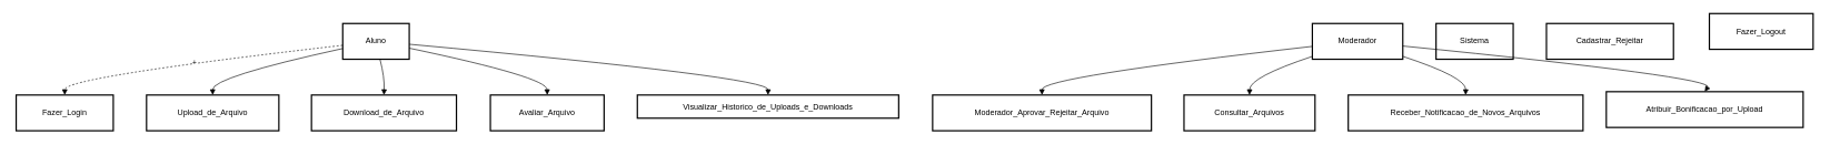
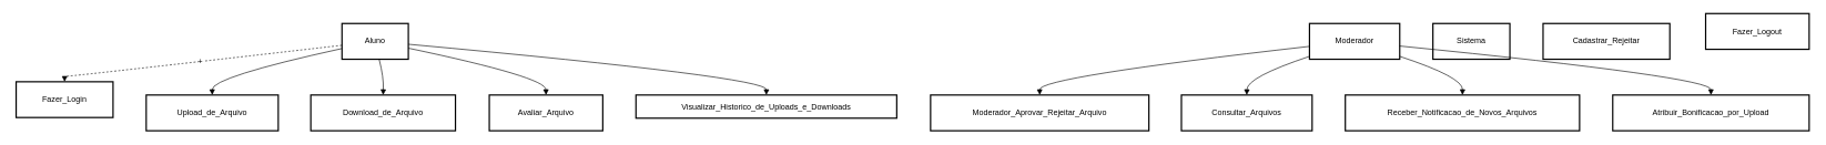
  <mxCell id="0" />
  <mxCell id="1" parent="0" />
  <mxCell id="2" value="Aluno" style="whiteSpace=wrap;strokeWidth=2;" vertex="1" parent="1"><mxGeometry x="511" y="35" width="100" height="54" as="geometry" /></mxCell>
  <mxCell id="3" value="Moderador" style="whiteSpace=wrap;strokeWidth=2;" vertex="1" parent="1"><mxGeometry x="1969" y="35" width="136" height="54" as="geometry" /></mxCell>
  <mxCell id="4" value="Sistema" style="whiteSpace=wrap;strokeWidth=2;" vertex="1" parent="1"><mxGeometry x="2155" y="35" width="116" height="54" as="geometry" /></mxCell>
  <mxCell id="5" value="Cadastrar_Rejeitar" style="whiteSpace=wrap;strokeWidth=2;" vertex="1" parent="1"><mxGeometry x="2321" y="35" width="191" height="54" as="geometry" /></mxCell>
- <mxCell id="6" value="Fazer_Login" style="whiteSpace=wrap;strokeWidth=2;" vertex="1" parent="1"><mxGeometry x="20" y="143" width="146" height="54" as="geometry" /></mxCell>
+ <mxCell id="6" value="Fazer_Login" style="whiteSpace=wrap;strokeWidth=2;" vertex="1" parent="1"><mxGeometry x="20" y="123" width="146" height="54" as="geometry" /></mxCell>
  <mxCell id="7" value="Fazer_Logout" style="whiteSpace=wrap;strokeWidth=2;" vertex="1" parent="1"><mxGeometry x="2566" y="20" width="156" height="54" as="geometry" /></mxCell>
  <mxCell id="8" value="Upload_de_Arquivo" style="whiteSpace=wrap;strokeWidth=2;" vertex="1" parent="1"><mxGeometry x="216" y="143" width="199" height="54" as="geometry" /></mxCell>
  <mxCell id="9" value="Download_de_Arquivo" style="whiteSpace=wrap;strokeWidth=2;" vertex="1" parent="1"><mxGeometry x="464" y="143" width="218" height="54" as="geometry" /></mxCell>
  <mxCell id="10" value="Avaliar_Arquivo" style="whiteSpace=wrap;strokeWidth=2;" vertex="1" parent="1"><mxGeometry x="733" y="143" width="171" height="54" as="geometry" /></mxCell>
  <mxCell id="11" value="Visualizar_Historico_de_Uploads_e_Downloads" style="whiteSpace=wrap;strokeWidth=2;" vertex="1" parent="1"><mxGeometry x="954" y="143" width="393" height="35" as="geometry" /></mxCell>
  <mxCell id="12" value="Moderador_Aprovar_Rejeitar_Arquivo" style="whiteSpace=wrap;strokeWidth=2;" vertex="1" parent="1"><mxGeometry x="1398" y="143" width="329" height="54" as="geometry" /></mxCell>
  <mxCell id="13" value="Consultar_Arquivos" style="whiteSpace=wrap;strokeWidth=2;" vertex="1" parent="1"><mxGeometry x="1776" y="143" width="197" height="54" as="geometry" /></mxCell>
  <mxCell id="14" value="Receber_Notificacao_de_Novos_Arquivos" style="whiteSpace=wrap;strokeWidth=2;" vertex="1" parent="1"><mxGeometry x="2023" y="143" width="353" height="54" as="geometry" /></mxCell>
- <mxCell id="15" value="Atribuir_Bonificacao_por_Upload" style="whiteSpace=wrap;strokeWidth=2;" vertex="1" parent="1"><mxGeometry x="2411" y="138" width="296" height="54" as="geometry" /></mxCell>
+ <mxCell id="15" value="Atribuir_Bonificacao_por_Upload" style="whiteSpace=wrap;strokeWidth=2;" vertex="1" parent="1"><mxGeometry x="2426" y="143" width="296" height="54" as="geometry" /></mxCell>
  <mxCell id="16" value="+" style="curved=1;startArrow=none;endArrow=block;exitX=0;exitY=0.61;entryX=0.5;entryY=0;dashed=1;" edge="1" parent="1" source="2" target="6"><mxGeometry relative="1" as="geometry"><Array as="points"><mxPoint x="93" y="116" /></Array></mxGeometry></mxCell>
  <mxCell id="17" value="" style="curved=1;startArrow=none;endArrow=block;exitX=0;exitY=0.7;entryX=0.5;entryY=0;" edge="1" parent="1" source="2" target="8"><mxGeometry relative="1" as="geometry"><Array as="points"><mxPoint x="315" y="116" /></Array></mxGeometry></mxCell>
  <mxCell id="18" value="" style="curved=1;startArrow=none;endArrow=block;exitX=0.56;exitY=1;entryX=0.5;entryY=0;" edge="1" parent="1" source="2" target="9"><mxGeometry relative="1" as="geometry"><Array as="points"><mxPoint x="574" y="116" /></Array></mxGeometry></mxCell>
  <mxCell id="19" value="" style="curved=1;startArrow=none;endArrow=block;exitX=1;exitY=0.69;entryX=0.5;entryY=0;" edge="1" parent="1" source="2" target="10"><mxGeometry relative="1" as="geometry"><Array as="points"><mxPoint x="818" y="116" /></Array></mxGeometry></mxCell>
  <mxCell id="20" value="" style="curved=1;startArrow=none;endArrow=block;exitX=1;exitY=0.58;entryX=0.5;entryY=0;" edge="1" parent="1" source="2" target="11"><mxGeometry relative="1" as="geometry"><Array as="points"><mxPoint x="1151" y="116" /></Array></mxGeometry></mxCell>
  <mxCell id="21" value="" style="curved=1;startArrow=none;endArrow=block;exitX=0;exitY=0.64;entryX=0.5;entryY=0;" edge="1" parent="1" source="3" target="12"><mxGeometry relative="1" as="geometry"><Array as="points"><mxPoint x="1562" y="116" /></Array></mxGeometry></mxCell>
  <mxCell id="22" value="" style="curved=1;startArrow=none;endArrow=block;exitX=0;exitY=0.92;entryX=0.5;entryY=0;" edge="1" parent="1" source="3" target="13"><mxGeometry relative="1" as="geometry"><Array as="points"><mxPoint x="1875" y="116" /></Array></mxGeometry></mxCell>
  <mxCell id="23" value="" style="curved=1;startArrow=none;endArrow=block;exitX=1;exitY=0.92;entryX=0.5;entryY=0;" edge="1" parent="1" source="3" target="14"><mxGeometry relative="1" as="geometry"><Array as="points"><mxPoint x="2200" y="116" /></Array></mxGeometry></mxCell>
  <mxCell id="24" value="" style="curved=1;startArrow=none;endArrow=block;exitX=1;exitY=0.63;entryX=0.5;entryY=0;" edge="1" parent="1" source="3" target="15"><mxGeometry relative="1" as="geometry"><Array as="points"><mxPoint x="2574" y="116" /></Array></mxGeometry></mxCell>
